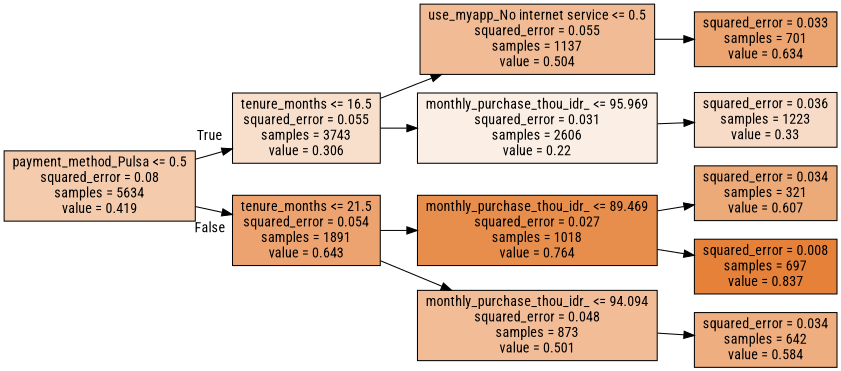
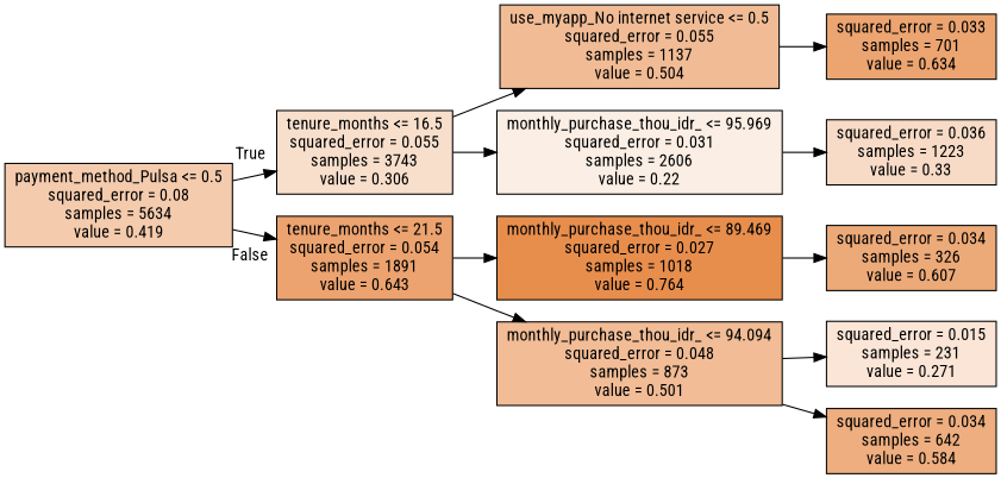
  digraph {
    rankdir=LR
    node [color=black fontname="Roboto Condensed" shape=box style=filled]
    edge [fontname="Roboto Condensed"]
    n1 [fillcolor="#f4cbad" label="payment_method_Pulsa <= 0.5\nsquared_error = 0.08\nsamples = 5634\nvalue = 0.419"]
    n2 [fillcolor="#f8dfcc" label="tenure_months <= 16.5\nsquared_error = 0.055\nsamples = 3743\nvalue = 0.306"]
    n3 [fillcolor="#eca36f" label="tenure_months <= 21.5\nsquared_error = 0.054\nsamples = 1891\nvalue = 0.643"]
    n4 [fillcolor="#f1bc95" label="use_myapp_No internet service <= 0.5\nsquared_error = 0.055\nsamples = 1137\nvalue = 0.504"]
    n5 [fillcolor="#fbeee4" label="monthly_purchase_thou_idr_ <= 95.969\nsquared_error = 0.031\nsamples = 2606\nvalue = 0.22"]
    n6 [fillcolor="#e88e4d" label="monthly_purchase_thou_idr_ <= 89.469\nsquared_error = 0.027\nsamples = 1018\nvalue = 0.764"]
    n7 [fillcolor="#f1bc96" label="monthly_purchase_thou_idr_ <= 94.094\nsquared_error = 0.048\nsamples = 873\nvalue = 0.501"]
    n8 [fillcolor="#eca571" label="squared_error = 0.033\nsamples = 701\nvalue = 0.634"]
    n9 [fillcolor="#f7dbc6" label="squared_error = 0.036\nsamples = 1223\nvalue = 0.33"]
-   n10 [fillcolor="#edaa79" label="squared_error = 0.034\nsamples = 321\nvalue = 0.607"]
-   n11 [fillcolor="#e58139" label="squared_error = 0.008\nsamples = 697\nvalue = 0.837"]
+   n10 [fillcolor="#edaa79" label="squared_error = 0.034\nsamples = 326\nvalue = 0.607"]
+   n12 [fillcolor="#fae5d6" label="squared_error = 0.015\nsamples = 231\nvalue = 0.271"]
    n13 [fillcolor="#eeae7f" label="squared_error = 0.034\nsamples = 642\nvalue = 0.584"]
    n1 -> n2 [headlabel=True labelangle=-45 labeldistance=2.5]
    n1 -> n3 [headlabel=False labelangle=45 labeldistance=2.5]
    n2 -> n4
    n2 -> n5
    n3 -> n6
    n3 -> n7
    n4 -> n8
    n5 -> n9
    n6 -> n10
-   n6 -> n11
+   n7 -> n12
    n7 -> n13
  }
